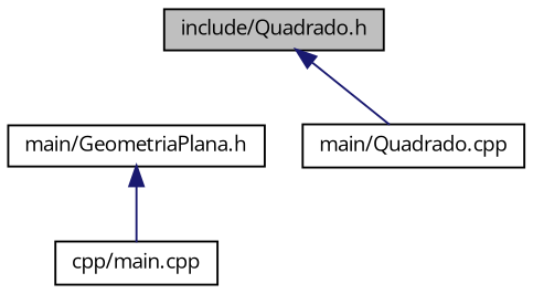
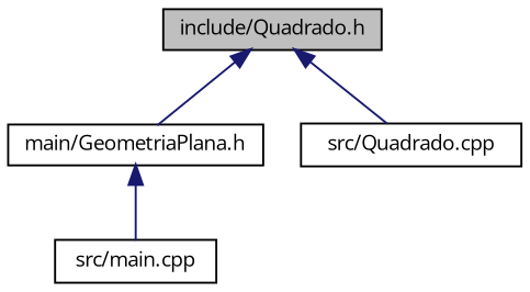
  digraph {
    fontname="Open Sans"
    node [color=black fillcolor=white fontname="Open Sans" fontsize=10 shape=record style=filled]
    edge [color=midnightblue dir=back fontname="Open Sans" fontsize=10 labelfontname=Helvetica labelfontsize=10 style=solid]
    n1 [fillcolor=grey75 fontcolor=black height=0.2 label="include/Quadrado.h" width=0.4]
    n2 [height=0.2 label="main/GeometriaPlana.h" width=0.4]
-   n3 [height=0.2 label="main/Quadrado.cpp" width=0.4]
-   n4 [height=0.2 label="cpp/main.cpp" width=0.4]
+   n3 [height=0.2 label="src/Quadrado.cpp" width=0.4]
+   n4 [height=0.2 label="src/main.cpp" width=0.4]
+   n1 -> n2
    n1 -> n3
    n2 -> n4
  }
